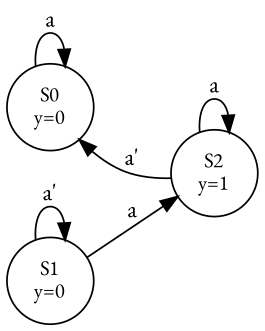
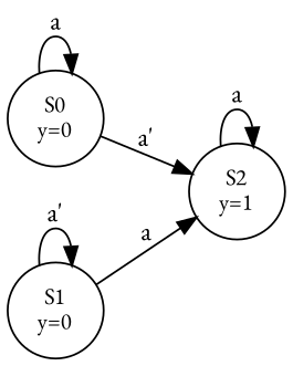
  digraph {
    fontname="EB Garamond"
    rankdir=LR
    node [fontname="EB Garamond" fontsize=12 shape=circle]
    edge [fontname="EB Garamond"]
    n1 [label="S0\ny=0"]
    n2 [label="S1\ny=0"]
    n3 [label="S2\ny=1"]
    n1 -> n1 [label=a]
    n2 -> n2 [label="a'"]
    n2 -> n3 [label=a]
-   n3 -> n1 [label="a'"]
+   n1 -> n3 [label="a'"]
    n3 -> n3 [label=a]
  }
